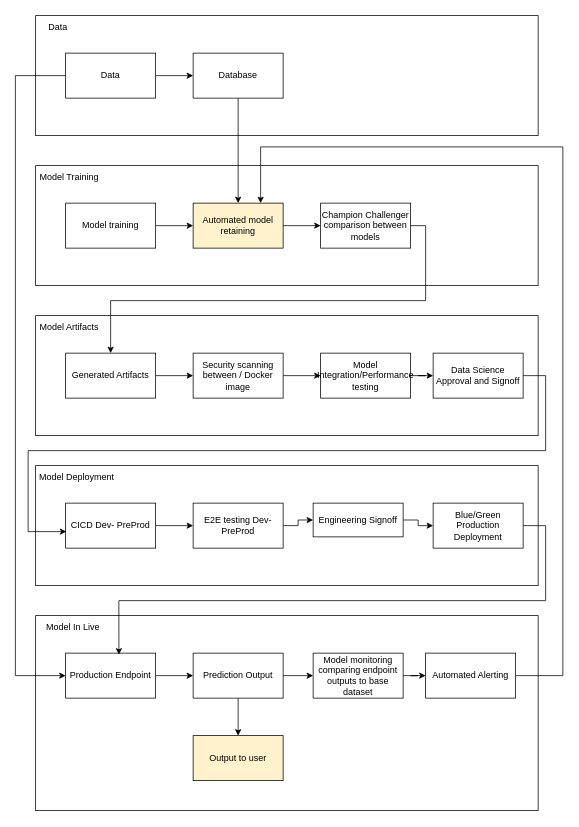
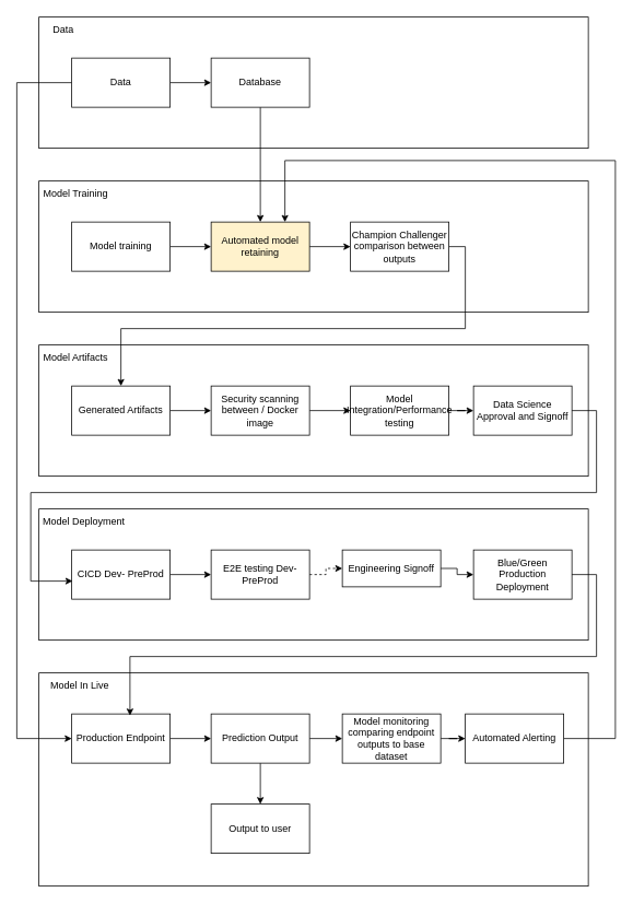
  <mxCell id="0" />
  <mxCell id="1" parent="0" />
  <mxCell id="2" value="" style="rounded=0;whiteSpace=wrap;html=1;" parent="1" vertex="1"><mxGeometry x="47" y="420" width="670" height="160" as="geometry" /></mxCell>
  <mxCell id="3" value="" style="rounded=0;whiteSpace=wrap;html=1;" parent="1" vertex="1"><mxGeometry x="47" y="820" width="670" height="260" as="geometry" /></mxCell>
  <mxCell id="4" value="" style="rounded=0;whiteSpace=wrap;html=1;" parent="1" vertex="1"><mxGeometry x="47" y="620" width="670" height="160" as="geometry" /></mxCell>
  <mxCell id="5" value="" style="rounded=0;whiteSpace=wrap;html=1;" parent="1" vertex="1"><mxGeometry x="47" y="220" width="670" height="160" as="geometry" /></mxCell>
  <mxCell id="6" value="" style="rounded=0;whiteSpace=wrap;html=1;" parent="1" vertex="1"><mxGeometry x="47" y="20" width="670" height="160" as="geometry" /></mxCell>
  <mxCell id="7" value="Data" style="text;html=1;align=center;verticalAlign=middle;whiteSpace=wrap;rounded=0;" parent="1" vertex="1"><mxGeometry x="47" y="20" width="60" height="30" as="geometry" /></mxCell>
  <mxCell id="8" value="Model Training" style="text;html=1;align=center;verticalAlign=middle;whiteSpace=wrap;rounded=0;" parent="1" vertex="1"><mxGeometry x="47" y="220" width="90" height="30" as="geometry" /></mxCell>
  <mxCell id="9" value="Model Artifacts" style="text;html=1;align=center;verticalAlign=middle;whiteSpace=wrap;rounded=0;" parent="1" vertex="1"><mxGeometry x="47" y="420" width="90" height="30" as="geometry" /></mxCell>
  <mxCell id="10" value="Model Deployment" style="text;html=1;align=center;verticalAlign=middle;whiteSpace=wrap;rounded=0;" parent="1" vertex="1"><mxGeometry x="47" y="620" width="110" height="30" as="geometry" /></mxCell>
  <mxCell id="11" value="" style="edgeStyle=orthogonalEdgeStyle;rounded=0;orthogonalLoop=1;jettySize=auto;html=1;" parent="1" source="13" target="15" edge="1"><mxGeometry relative="1" as="geometry" /></mxCell>
  <mxCell id="12" style="edgeStyle=orthogonalEdgeStyle;rounded=0;orthogonalLoop=1;jettySize=auto;html=1;exitX=0;exitY=0.5;exitDx=0;exitDy=0;entryX=0;entryY=0.5;entryDx=0;entryDy=0;" parent="1" source="13" target="43" edge="1"><mxGeometry relative="1" as="geometry"><Array as="points"><mxPoint x="20" y="100" /><mxPoint x="20" y="900" /></Array></mxGeometry></mxCell>
  <mxCell id="13" value="Data" style="rounded=0;whiteSpace=wrap;html=1;" parent="1" vertex="1"><mxGeometry x="87" y="70" width="120" height="60" as="geometry" /></mxCell>
  <mxCell id="14" style="edgeStyle=orthogonalEdgeStyle;rounded=0;orthogonalLoop=1;jettySize=auto;html=1;exitX=0.5;exitY=1;exitDx=0;exitDy=0;" parent="1" source="15" target="17" edge="1"><mxGeometry relative="1" as="geometry" /></mxCell>
  <mxCell id="15" value="Database" style="rounded=0;whiteSpace=wrap;html=1;" parent="1" vertex="1"><mxGeometry x="257" y="70" width="120" height="60" as="geometry" /></mxCell>
  <mxCell id="16" value="" style="edgeStyle=orthogonalEdgeStyle;rounded=0;orthogonalLoop=1;jettySize=auto;html=1;" parent="1" source="17" target="19" edge="1"><mxGeometry relative="1" as="geometry" /></mxCell>
  <mxCell id="17" value="Automated model retaining" style="rounded=0;whiteSpace=wrap;html=1;fillColor=#fff2cc;" parent="1" vertex="1"><mxGeometry x="257" y="270" width="120" height="60" as="geometry" /></mxCell>
  <mxCell id="18" style="edgeStyle=orthogonalEdgeStyle;rounded=0;orthogonalLoop=1;jettySize=auto;html=1;exitX=1;exitY=0.5;exitDx=0;exitDy=0;entryX=0.5;entryY=0;entryDx=0;entryDy=0;" parent="1" source="19" target="21" edge="1"><mxGeometry relative="1" as="geometry" /></mxCell>
- <mxCell id="19" value="Champion Challenger comparison between models" style="whiteSpace=wrap;html=1;rounded=0;" parent="1" vertex="1"><mxGeometry x="427" y="270" width="120" height="60" as="geometry" /></mxCell>
+ <mxCell id="19" value="Champion Challenger comparison between outputs" style="whiteSpace=wrap;html=1;rounded=0;" parent="1" vertex="1"><mxGeometry x="427" y="270" width="120" height="60" as="geometry" /></mxCell>
  <mxCell id="20" value="" style="edgeStyle=orthogonalEdgeStyle;rounded=0;orthogonalLoop=1;jettySize=auto;html=1;" parent="1" source="21" target="25" edge="1"><mxGeometry relative="1" as="geometry" /></mxCell>
  <mxCell id="21" value="Generated Artifacts" style="rounded=0;whiteSpace=wrap;html=1;" parent="1" vertex="1"><mxGeometry x="87" y="470" width="120" height="60" as="geometry" /></mxCell>
  <mxCell id="22" value="" style="edgeStyle=orthogonalEdgeStyle;rounded=0;orthogonalLoop=1;jettySize=auto;html=1;" parent="1" source="23" target="26" edge="1"><mxGeometry relative="1" as="geometry" /></mxCell>
  <mxCell id="23" value="Model Integration/Performance testing" style="rounded=0;whiteSpace=wrap;html=1;" parent="1" vertex="1"><mxGeometry x="427" y="470" width="120" height="60" as="geometry" /></mxCell>
  <mxCell id="24" style="edgeStyle=orthogonalEdgeStyle;rounded=0;orthogonalLoop=1;jettySize=auto;html=1;exitX=1;exitY=0.5;exitDx=0;exitDy=0;entryX=0;entryY=0.5;entryDx=0;entryDy=0;" parent="1" source="25" target="23" edge="1"><mxGeometry relative="1" as="geometry" /></mxCell>
  <mxCell id="25" value="Security scanning between / Docker image" style="rounded=0;whiteSpace=wrap;html=1;" parent="1" vertex="1"><mxGeometry x="257" y="470" width="120" height="60" as="geometry" /></mxCell>
  <mxCell id="26" value="Data Science Approval and Signoff" style="whiteSpace=wrap;html=1;rounded=0;" parent="1" vertex="1"><mxGeometry x="577" y="470" width="120" height="60" as="geometry" /></mxCell>
  <mxCell id="27" value="" style="edgeStyle=orthogonalEdgeStyle;rounded=0;orthogonalLoop=1;jettySize=auto;html=1;" parent="1" source="28" target="31" edge="1"><mxGeometry relative="1" as="geometry" /></mxCell>
  <mxCell id="28" value="Model monitoring comparing endpoint outputs to base dataset" style="rounded=0;whiteSpace=wrap;html=1;" parent="1" vertex="1"><mxGeometry x="417" y="870" width="120" height="60" as="geometry" /></mxCell>
  <mxCell id="29" value="Model In Live" style="text;html=1;align=center;verticalAlign=middle;whiteSpace=wrap;rounded=0;" parent="1" vertex="1"><mxGeometry x="47" y="820" width="100" height="30" as="geometry" /></mxCell>
  <mxCell id="30" style="edgeStyle=orthogonalEdgeStyle;rounded=0;orthogonalLoop=1;jettySize=auto;html=1;exitX=1;exitY=0.5;exitDx=0;exitDy=0;entryX=0.75;entryY=0;entryDx=0;entryDy=0;" parent="1" source="31" target="17" edge="1"><mxGeometry relative="1" as="geometry"><Array as="points"><mxPoint x="750" y="900" /><mxPoint x="750" y="195" /><mxPoint x="347" y="195" /></Array></mxGeometry></mxCell>
  <mxCell id="31" value="Automated Alerting" style="whiteSpace=wrap;html=1;rounded=0;" parent="1" vertex="1"><mxGeometry x="567" y="870" width="120" height="60" as="geometry" /></mxCell>
  <mxCell id="32" style="edgeStyle=orthogonalEdgeStyle;rounded=0;orthogonalLoop=1;jettySize=auto;html=1;exitX=1;exitY=0.5;exitDx=0;exitDy=0;entryX=0;entryY=0.5;entryDx=0;entryDy=0;" parent="1" source="33" target="17" edge="1"><mxGeometry relative="1" as="geometry" /></mxCell>
  <mxCell id="33" value="Model training" style="rounded=0;whiteSpace=wrap;html=1;" parent="1" vertex="1"><mxGeometry x="87" y="270" width="120" height="60" as="geometry" /></mxCell>
  <mxCell id="34" style="edgeStyle=orthogonalEdgeStyle;rounded=0;orthogonalLoop=1;jettySize=auto;html=1;exitX=1;exitY=0.5;exitDx=0;exitDy=0;entryX=0;entryY=0.5;entryDx=0;entryDy=0;" parent="1" source="35" target="37" edge="1"><mxGeometry relative="1" as="geometry" /></mxCell>
  <mxCell id="35" value="CICD Dev- PreProd" style="rounded=0;whiteSpace=wrap;html=1;" parent="1" vertex="1"><mxGeometry x="87" y="670" width="120" height="60" as="geometry" /></mxCell>
- <mxCell id="36" style="edgeStyle=orthogonalEdgeStyle;rounded=0;orthogonalLoop=1;jettySize=auto;html=1;exitX=1;exitY=0.5;exitDx=0;exitDy=0;entryX=0;entryY=0.5;entryDx=0;entryDy=0;" parent="1" source="37" target="40" edge="1"><mxGeometry relative="1" as="geometry" /></mxCell>
+ <mxCell id="36" style="edgeStyle=orthogonalEdgeStyle;rounded=0;orthogonalLoop=1;jettySize=auto;html=1;exitX=1;exitY=0.5;exitDx=0;exitDy=0;entryX=0;entryY=0.5;entryDx=0;entryDy=0;dashed=1;" parent="1" source="37" target="40" edge="1"><mxGeometry relative="1" as="geometry" /></mxCell>
  <mxCell id="37" value="E2E testing Dev-PreProd" style="rounded=0;whiteSpace=wrap;html=1;" parent="1" vertex="1"><mxGeometry x="257" y="670" width="120" height="60" as="geometry" /></mxCell>
  <mxCell id="38" style="edgeStyle=orthogonalEdgeStyle;rounded=0;orthogonalLoop=1;jettySize=auto;html=1;exitX=1;exitY=0.5;exitDx=0;exitDy=0;entryX=0.008;entryY=0.633;entryDx=0;entryDy=0;entryPerimeter=0;" parent="1" source="26" target="35" edge="1"><mxGeometry relative="1" as="geometry"><Array as="points"><mxPoint x="727" y="500" /><mxPoint x="727" y="600" /><mxPoint x="37" y="600" /><mxPoint x="37" y="708" /></Array></mxGeometry></mxCell>
  <mxCell id="39" style="edgeStyle=orthogonalEdgeStyle;rounded=0;orthogonalLoop=1;jettySize=auto;html=1;exitX=1;exitY=0.5;exitDx=0;exitDy=0;entryX=0;entryY=0.5;entryDx=0;entryDy=0;" parent="1" source="40" target="41" edge="1"><mxGeometry relative="1" as="geometry" /></mxCell>
  <mxCell id="40" value="Engineering Signoff" style="rounded=0;whiteSpace=wrap;html=1;" parent="1" vertex="1"><mxGeometry x="417" y="670" width="120" height="45" as="geometry" /></mxCell>
  <mxCell id="41" value="Blue/Green Production Deployment" style="rounded=0;whiteSpace=wrap;html=1;" parent="1" vertex="1"><mxGeometry x="577" y="670" width="120" height="60" as="geometry" /></mxCell>
  <mxCell id="42" style="edgeStyle=orthogonalEdgeStyle;rounded=0;orthogonalLoop=1;jettySize=auto;html=1;exitX=1;exitY=0.5;exitDx=0;exitDy=0;entryX=0;entryY=0.5;entryDx=0;entryDy=0;" parent="1" source="43" target="46" edge="1"><mxGeometry relative="1" as="geometry" /></mxCell>
  <mxCell id="43" value="Production Endpoint" style="rounded=0;whiteSpace=wrap;html=1;" parent="1" vertex="1"><mxGeometry x="87" y="870" width="120" height="60" as="geometry" /></mxCell>
  <mxCell id="44" style="edgeStyle=orthogonalEdgeStyle;rounded=0;orthogonalLoop=1;jettySize=auto;html=1;exitX=1;exitY=0.5;exitDx=0;exitDy=0;entryX=0;entryY=0.5;entryDx=0;entryDy=0;" parent="1" source="46" target="28" edge="1"><mxGeometry relative="1" as="geometry" /></mxCell>
  <mxCell id="45" style="edgeStyle=orthogonalEdgeStyle;rounded=0;orthogonalLoop=1;jettySize=auto;html=1;exitX=0.5;exitY=1;exitDx=0;exitDy=0;entryX=0.5;entryY=0;entryDx=0;entryDy=0;" parent="1" source="46" target="48" edge="1"><mxGeometry relative="1" as="geometry" /></mxCell>
  <mxCell id="46" value="Prediction Output" style="rounded=0;whiteSpace=wrap;html=1;" parent="1" vertex="1"><mxGeometry x="257" y="870" width="120" height="60" as="geometry" /></mxCell>
  <mxCell id="47" style="edgeStyle=orthogonalEdgeStyle;rounded=0;orthogonalLoop=1;jettySize=auto;html=1;exitX=1;exitY=0.5;exitDx=0;exitDy=0;entryX=0.592;entryY=0.033;entryDx=0;entryDy=0;entryPerimeter=0;" parent="1" source="41" target="43" edge="1"><mxGeometry relative="1" as="geometry"><Array as="points"><mxPoint x="727" y="700" /><mxPoint x="727" y="800" /><mxPoint x="158" y="800" /></Array></mxGeometry></mxCell>
- <mxCell id="48" value="Output to user" style="rounded=0;whiteSpace=wrap;html=1;fillColor=#fff2cc;" parent="1" vertex="1"><mxGeometry x="257" y="980" width="120" height="60" as="geometry" /></mxCell>
+ <mxCell id="48" value="Output to user" style="rounded=0;whiteSpace=wrap;html=1;" parent="1" vertex="1"><mxGeometry x="257" y="980" width="120" height="60" as="geometry" /></mxCell>
